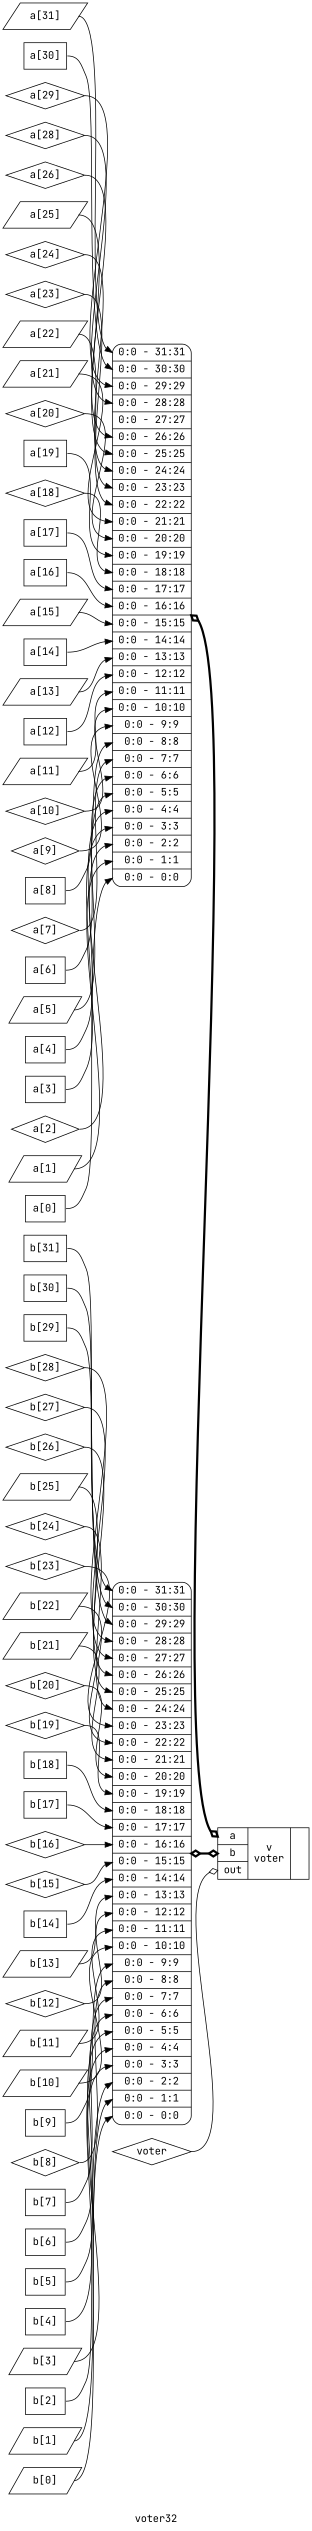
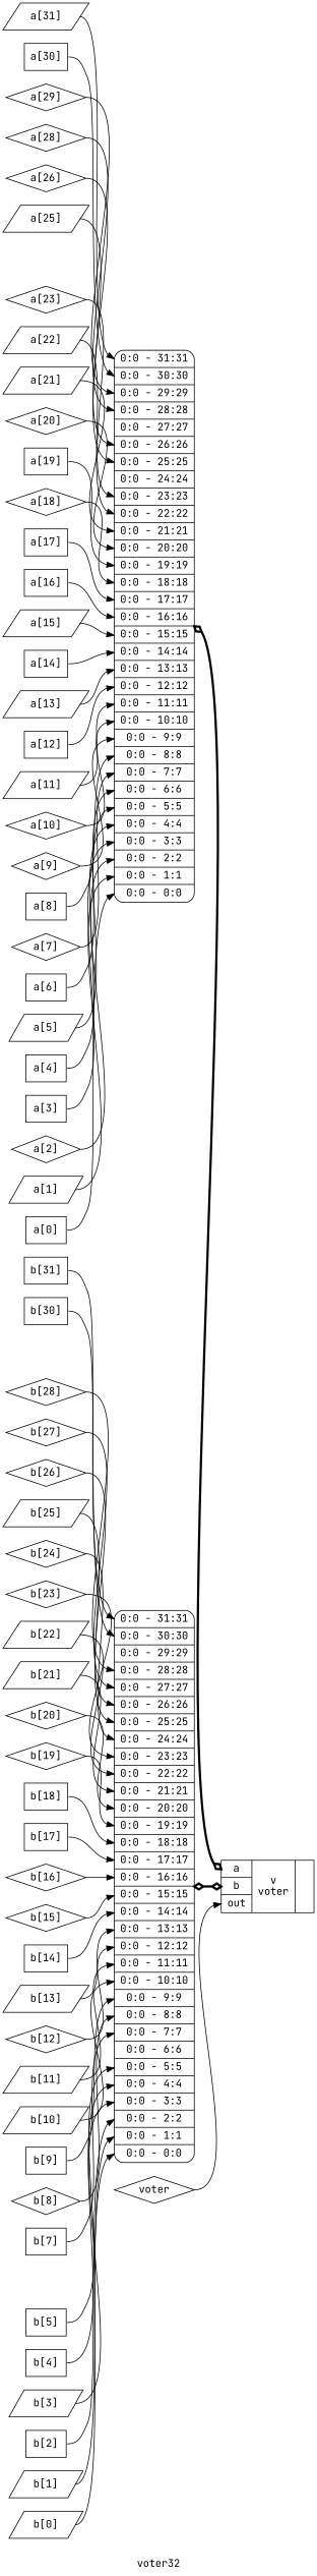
  digraph {
    fontname="JetBrains Mono"
    label=voter32
    rankdir=LR
    remincross=true
    node [color=black fontcolor=black fontname="JetBrains Mono" shape=box]
    edge [color=black fontname="JetBrains Mono" headport="s0:w" tailport=e]
    n1 [label="a[0]"]
    n2 [label="<s31> 0:0 - 31:31 |<s30> 0:0 - 30:30 |<s29> 0:0 - 29:29 |<s28> 0:0 - 28:28 |<s27> 0:0 - 27:27 |<s26> 0:0 - 26:26 |<s25> 0:0 - 25:25 |<s24> 0:0 - 24:24 |<s23> 0:0 - 23:23 |<s22> 0:0 - 22:22 |<s21> 0:0 - 21:21 |<s20> 0:0 - 20:20 |<s19> 0:0 - 19:19 |<s18> 0:0 - 18:18 |<s17> 0:0 - 17:17 |<s16> 0:0 - 16:16 |<s15> 0:0 - 15:15 |<s14> 0:0 - 14:14 |<s13> 0:0 - 13:13 |<s12> 0:0 - 12:12 |<s11> 0:0 - 11:11 |<s10> 0:0 - 10:10 |<s9> 0:0 - 9:9 |<s8> 0:0 - 8:8 |<s7> 0:0 - 7:7 |<s6> 0:0 - 6:6 |<s5> 0:0 - 5:5 |<s4> 0:0 - 4:4 |<s3> 0:0 - 3:3 |<s2> 0:0 - 2:2 |<s1> 0:0 - 1:1 |<s0> 0:0 - 0:0 " shape=record style=rounded color="" fontcolor=""]
    n3 [label="{{<p66> a|<p67> b|<p65> out}|v\nvoter|{}}" shape=record color="" fontcolor=""]
    n4 [label="a[10]" shape=diamond]
    n5 [label="a[11]" shape=parallelogram]
    n6 [label="a[12]"]
    n7 [label="a[13]" shape=parallelogram]
    n8 [label="a[14]"]
    n9 [label="a[15]" shape=parallelogram]
    n10 [label="a[16]"]
    n11 [label="a[17]"]
    n12 [label="a[18]" shape=diamond]
    n13 [label="a[19]"]
    n14 [label="a[1]" shape=parallelogram]
    n15 [label="a[20]" shape=diamond]
    n16 [label="a[21]" shape=parallelogram]
    n17 [label="a[22]" shape=parallelogram]
    n18 [label="a[23]" shape=diamond]
-   n19 [label="a[24]" shape=diamond]
    n20 [label="a[25]" shape=parallelogram]
    n21 [label="a[26]" shape=diamond]
    n22 [label="a[28]" shape=diamond]
    n23 [label="a[29]" shape=diamond]
    n24 [label="a[2]" shape=diamond]
    n25 [label="a[30]"]
    n26 [label="a[31]" shape=parallelogram]
    n27 [label="a[3]"]
    n28 [label="a[4]"]
    n29 [label="a[5]" shape=parallelogram]
    n30 [label="a[6]"]
    n31 [label="a[7]" shape=diamond]
    n32 [label="a[8]"]
    n33 [label="a[9]" shape=diamond]
    n34 [label="b[0]" shape=parallelogram]
    n35 [label="<s31> 0:0 - 31:31 |<s30> 0:0 - 30:30 |<s29> 0:0 - 29:29 |<s28> 0:0 - 28:28 |<s27> 0:0 - 27:27 |<s26> 0:0 - 26:26 |<s25> 0:0 - 25:25 |<s24> 0:0 - 24:24 |<s23> 0:0 - 23:23 |<s22> 0:0 - 22:22 |<s21> 0:0 - 21:21 |<s20> 0:0 - 20:20 |<s19> 0:0 - 19:19 |<s18> 0:0 - 18:18 |<s17> 0:0 - 17:17 |<s16> 0:0 - 16:16 |<s15> 0:0 - 15:15 |<s14> 0:0 - 14:14 |<s13> 0:0 - 13:13 |<s12> 0:0 - 12:12 |<s11> 0:0 - 11:11 |<s10> 0:0 - 10:10 |<s9> 0:0 - 9:9 |<s8> 0:0 - 8:8 |<s7> 0:0 - 7:7 |<s6> 0:0 - 6:6 |<s5> 0:0 - 5:5 |<s4> 0:0 - 4:4 |<s3> 0:0 - 3:3 |<s2> 0:0 - 2:2 |<s1> 0:0 - 1:1 |<s0> 0:0 - 0:0 " shape=record style=rounded color="" fontcolor=""]
    n36 [label="b[10]" shape=parallelogram]
    n37 [label="b[11]" shape=parallelogram]
    n38 [label="b[12]" shape=diamond]
    n39 [label="b[13]" shape=parallelogram]
    n40 [label="b[14]"]
    n41 [label="b[15]" shape=diamond]
    n42 [label="b[16]" shape=diamond]
    n43 [label="b[17]"]
    n44 [label="b[18]"]
    n45 [label="b[19]" shape=diamond]
    n46 [label="b[1]" shape=parallelogram]
    n47 [label="b[20]" shape=diamond]
    n48 [label="b[21]" shape=parallelogram]
    n49 [label="b[22]" shape=parallelogram]
    n50 [label="b[23]" shape=diamond]
    n51 [label="b[24]" shape=diamond]
    n52 [label="b[25]" shape=parallelogram]
    n53 [label="b[26]" shape=diamond]
    n54 [label="b[27]" shape=diamond]
    n55 [label="b[28]" shape=diamond]
-   n56 [label="b[29]"]
    n57 [label="b[2]"]
    n58 [label="b[30]"]
    n59 [label="b[31]"]
    n60 [label="b[3]" shape=parallelogram]
    n61 [label="b[4]"]
    n62 [label="b[5]"]
-   n63 [label="b[6]"]
    n64 [label="b[7]"]
    n65 [label="b[8]" shape=diamond]
    n66 [label="b[9]"]
    n67 [label=voter shape=diamond]
    n1 -> n2
    n2 -> n3 [arrowhead=odiamond arrowtail=odiamond dir=both headport="p66:w" style="setlinewidth(3)"]
    n4 -> n2 [headport="s10:w"]
    n5 -> n2 [headport="s11:w"]
    n6 -> n2 [headport="s12:w"]
    n7 -> n2 [headport="s13:w"]
    n8 -> n2 [headport="s14:w"]
    n9 -> n2 [headport="s15:w"]
    n10 -> n2 [headport="s16:w"]
    n11 -> n2 [headport="s17:w"]
    n12 -> n2 [headport="s18:w"]
    n13 -> n2 [headport="s19:w"]
    n14 -> n2 [headport="s1:w"]
    n15 -> n2 [headport="s20:w"]
    n16 -> n2 [headport="s21:w"]
    n17 -> n2 [headport="s22:w"]
    n18 -> n2 [headport="s23:w"]
-   n19 -> n2 [headport="s24:w"]
    n20 -> n2 [headport="s25:w"]
    n21 -> n2 [headport="s26:w"]
    n22 -> n2 [headport="s28:w"]
    n23 -> n2 [headport="s29:w"]
    n24 -> n2 [headport="s2:w"]
    n25 -> n2 [headport="s30:w"]
    n26 -> n2 [headport="s31:w"]
    n27 -> n2 [headport="s3:w"]
    n28 -> n2 [headport="s4:w"]
    n29 -> n2 [headport="s5:w"]
    n30 -> n2 [headport="s6:w"]
    n31 -> n2 [headport="s7:w"]
    n32 -> n2 [headport="s8:w"]
    n33 -> n2 [headport="s9:w"]
    n34 -> n35
    n35 -> n3 [arrowhead=odiamond arrowtail=odiamond dir=both headport="p67:w" style="setlinewidth(3)"]
    n36 -> n35 [headport="s10:w"]
    n37 -> n35 [headport="s11:w"]
    n38 -> n35 [headport="s12:w"]
    n39 -> n35 [headport="s13:w"]
    n40 -> n35 [headport="s14:w"]
    n41 -> n35 [headport="s15:w"]
    n42 -> n35 [headport="s16:w"]
    n43 -> n35 [headport="s17:w"]
    n44 -> n35 [headport="s18:w"]
    n45 -> n35 [headport="s19:w"]
    n46 -> n35 [headport="s1:w"]
    n47 -> n35 [headport="s20:w"]
    n48 -> n35 [headport="s21:w"]
    n49 -> n35 [headport="s22:w"]
    n50 -> n35 [headport="s23:w"]
    n51 -> n35 [headport="s24:w"]
    n52 -> n35 [headport="s25:w"]
    n53 -> n35 [headport="s26:w"]
    n54 -> n35 [headport="s27:w"]
    n55 -> n35 [headport="s28:w"]
-   n56 -> n35 [headport="s29:w"]
    n57 -> n35 [headport="s2:w"]
    n58 -> n35 [headport="s30:w"]
    n59 -> n35 [headport="s31:w"]
    n60 -> n35 [headport="s3:w"]
    n61 -> n35 [headport="s4:w"]
    n62 -> n35 [headport="s5:w"]
-   n63 -> n35 [headport="s6:w"]
    n64 -> n35 [headport="s7:w"]
    n65 -> n35 [headport="s8:w"]
    n66 -> n35 [headport="s9:w"]
-   n67 -> n3 [headport="p65:w" arrowhead=odiamond]
+   n67 -> n3 [headport="p65:w"]
  }
